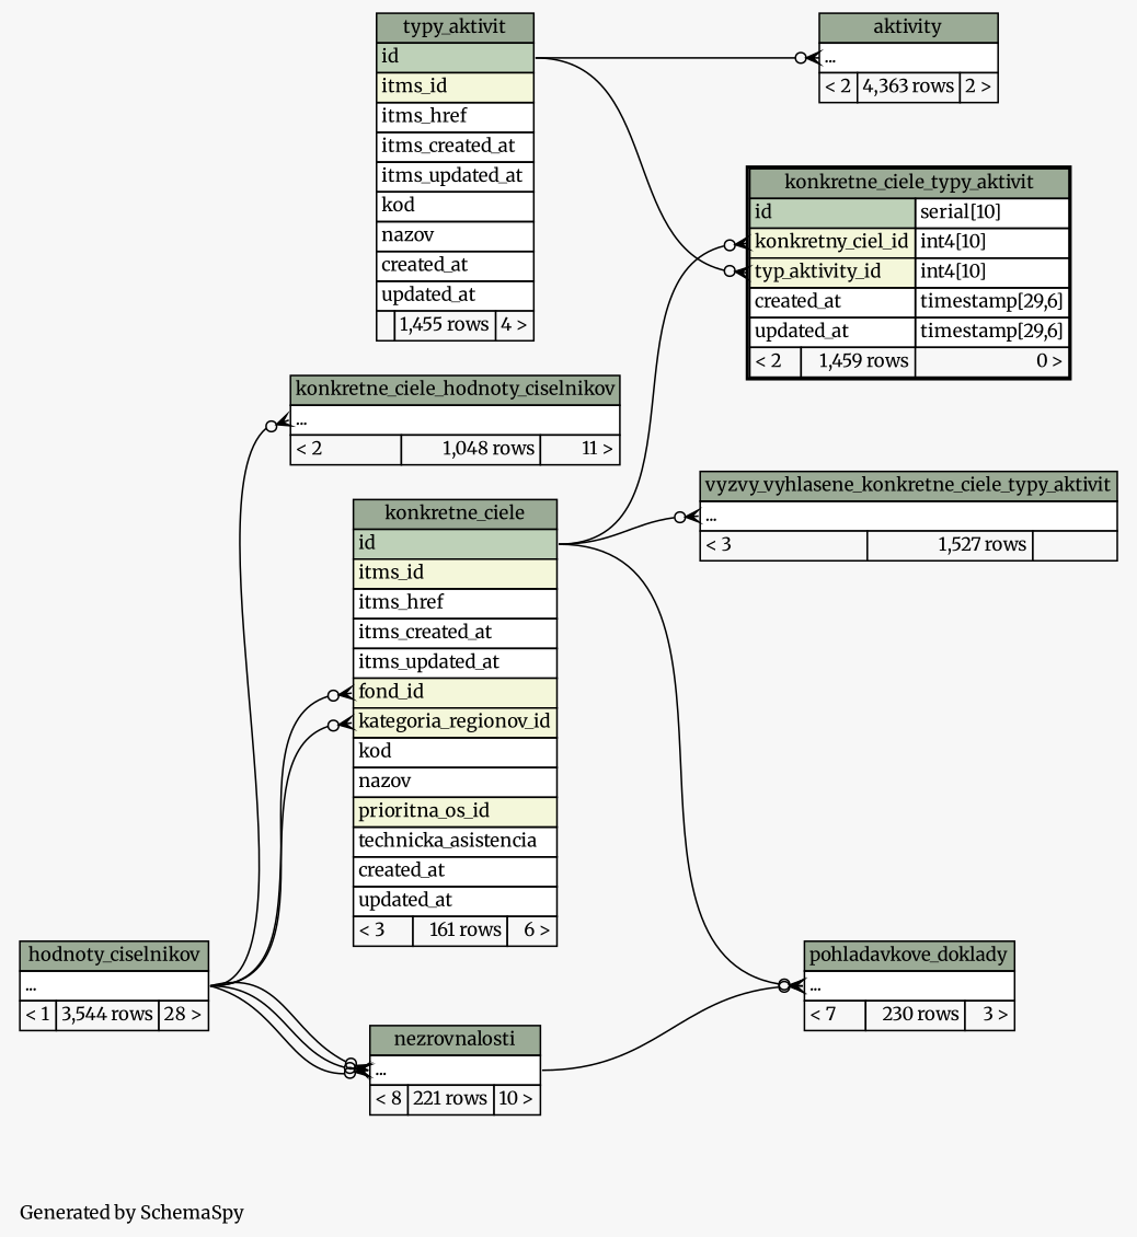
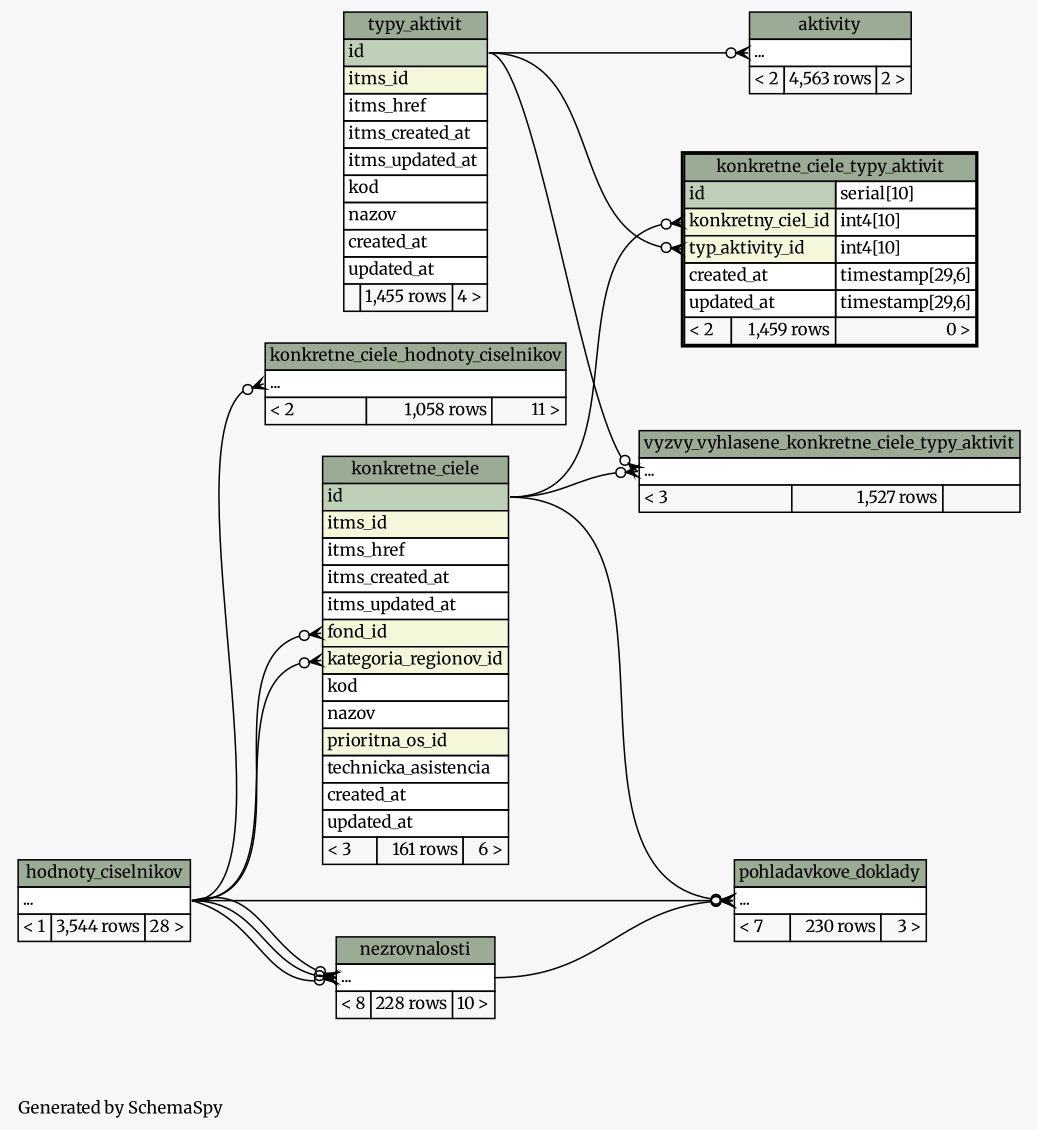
  digraph {
    bgcolor="#f7f7f7"
    fontname=Merriweather
    fontsize=11
    label="\nGenerated by SchemaSpy"
    labeljust=l
    nodesep=0.18
    rankdir=RL
    ranksep=0.46
    node [fontname=Merriweather fontsize=11 shape=plaintext]
    edge [arrowhead=none arrowsize=0.8 arrowtail=crowodot dir=back fontname=Merriweather headport="elipses:e" tailport="elipses:w"]
-   n1 [label=<     <TABLE BORDER="0" CELLBORDER="1" CELLSPACING="0" BGCOLOR="#ffffff">       <TR><TD COLSPAN="3" BGCOLOR="#9bab96" ALIGN="CENTER">aktivity</TD></TR>       <TR><TD PORT="elipses" COLSPAN="3" ALIGN="LEFT">...</TD></TR>       <TR><TD ALIGN="LEFT" BGCOLOR="#f7f7f7">&lt; 2</TD><TD ALIGN="RIGHT" BGCOLOR="#f7f7f7">4,363 rows</TD><TD ALIGN="RIGHT" BGCOLOR="#f7f7f7">2 &gt;</TD></TR>     </TABLE>>]
+   n1 [label=<     <TABLE BORDER="0" CELLBORDER="1" CELLSPACING="0" BGCOLOR="#ffffff">       <TR><TD COLSPAN="3" BGCOLOR="#9bab96" ALIGN="CENTER">aktivity</TD></TR>       <TR><TD PORT="elipses" COLSPAN="3" ALIGN="LEFT">...</TD></TR>       <TR><TD ALIGN="LEFT" BGCOLOR="#f7f7f7">&lt; 2</TD><TD ALIGN="RIGHT" BGCOLOR="#f7f7f7">4,563 rows</TD><TD ALIGN="RIGHT" BGCOLOR="#f7f7f7">2 &gt;</TD></TR>     </TABLE>>]
    n2 [label=<     <TABLE BORDER="0" CELLBORDER="1" CELLSPACING="0" BGCOLOR="#ffffff">       <TR><TD COLSPAN="3" BGCOLOR="#9bab96" ALIGN="CENTER">typy_aktivit</TD></TR>       <TR><TD PORT="id" COLSPAN="3" BGCOLOR="#bed1b8" ALIGN="LEFT">id</TD></TR>       <TR><TD PORT="itms_id" COLSPAN="3" BGCOLOR="#f4f7da" ALIGN="LEFT">itms_id</TD></TR>       <TR><TD PORT="itms_href" COLSPAN="3" ALIGN="LEFT">itms_href</TD></TR>       <TR><TD PORT="itms_created_at" COLSPAN="3" ALIGN="LEFT">itms_created_at</TD></TR>       <TR><TD PORT="itms_updated_at" COLSPAN="3" ALIGN="LEFT">itms_updated_at</TD></TR>       <TR><TD PORT="kod" COLSPAN="3" ALIGN="LEFT">kod</TD></TR>       <TR><TD PORT="nazov" COLSPAN="3" ALIGN="LEFT">nazov</TD></TR>       <TR><TD PORT="created_at" COLSPAN="3" ALIGN="LEFT">created_at</TD></TR>       <TR><TD PORT="updated_at" COLSPAN="3" ALIGN="LEFT">updated_at</TD></TR>       <TR><TD ALIGN="LEFT" BGCOLOR="#f7f7f7">  </TD><TD ALIGN="RIGHT" BGCOLOR="#f7f7f7">1,455 rows</TD><TD ALIGN="RIGHT" BGCOLOR="#f7f7f7">4 &gt;</TD></TR>     </TABLE>>]
    n3 [label=<     <TABLE BORDER="0" CELLBORDER="1" CELLSPACING="0" BGCOLOR="#ffffff">       <TR><TD COLSPAN="3" BGCOLOR="#9bab96" ALIGN="CENTER">konkretne_ciele</TD></TR>       <TR><TD PORT="id" COLSPAN="3" BGCOLOR="#bed1b8" ALIGN="LEFT">id</TD></TR>       <TR><TD PORT="itms_id" COLSPAN="3" BGCOLOR="#f4f7da" ALIGN="LEFT">itms_id</TD></TR>       <TR><TD PORT="itms_href" COLSPAN="3" ALIGN="LEFT">itms_href</TD></TR>       <TR><TD PORT="itms_created_at" COLSPAN="3" ALIGN="LEFT">itms_created_at</TD></TR>       <TR><TD PORT="itms_updated_at" COLSPAN="3" ALIGN="LEFT">itms_updated_at</TD></TR>       <TR><TD PORT="fond_id" COLSPAN="3" BGCOLOR="#f4f7da" ALIGN="LEFT">fond_id</TD></TR>       <TR><TD PORT="kategoria_regionov_id" COLSPAN="3" BGCOLOR="#f4f7da" ALIGN="LEFT">kategoria_regionov_id</TD></TR>       <TR><TD PORT="kod" COLSPAN="3" ALIGN="LEFT">kod</TD></TR>       <TR><TD PORT="nazov" COLSPAN="3" ALIGN="LEFT">nazov</TD></TR>       <TR><TD PORT="prioritna_os_id" COLSPAN="3" BGCOLOR="#f4f7da" ALIGN="LEFT">prioritna_os_id</TD></TR>       <TR><TD PORT="technicka_asistencia" COLSPAN="3" ALIGN="LEFT">technicka_asistencia</TD></TR>       <TR><TD PORT="created_at" COLSPAN="3" ALIGN="LEFT">created_at</TD></TR>       <TR><TD PORT="updated_at" COLSPAN="3" ALIGN="LEFT">updated_at</TD></TR>       <TR><TD ALIGN="LEFT" BGCOLOR="#f7f7f7">&lt; 3</TD><TD ALIGN="RIGHT" BGCOLOR="#f7f7f7">161 rows</TD><TD ALIGN="RIGHT" BGCOLOR="#f7f7f7">6 &gt;</TD></TR>     </TABLE>>]
    n4 [label=<     <TABLE BORDER="0" CELLBORDER="1" CELLSPACING="0" BGCOLOR="#ffffff">       <TR><TD COLSPAN="3" BGCOLOR="#9bab96" ALIGN="CENTER">hodnoty_ciselnikov</TD></TR>       <TR><TD PORT="elipses" COLSPAN="3" ALIGN="LEFT">...</TD></TR>       <TR><TD ALIGN="LEFT" BGCOLOR="#f7f7f7">&lt; 1</TD><TD ALIGN="RIGHT" BGCOLOR="#f7f7f7">3,544 rows</TD><TD ALIGN="RIGHT" BGCOLOR="#f7f7f7">28 &gt;</TD></TR>     </TABLE>>]
-   n5 [label=<     <TABLE BORDER="0" CELLBORDER="1" CELLSPACING="0" BGCOLOR="#ffffff">       <TR><TD COLSPAN="3" BGCOLOR="#9bab96" ALIGN="CENTER">konkretne_ciele_hodnoty_ciselnikov</TD></TR>       <TR><TD PORT="elipses" COLSPAN="3" ALIGN="LEFT">...</TD></TR>       <TR><TD ALIGN="LEFT" BGCOLOR="#f7f7f7">&lt; 2</TD><TD ALIGN="RIGHT" BGCOLOR="#f7f7f7">1,048 rows</TD><TD ALIGN="RIGHT" BGCOLOR="#f7f7f7">11 &gt;</TD></TR>     </TABLE>>]
+   n5 [label=<     <TABLE BORDER="0" CELLBORDER="1" CELLSPACING="0" BGCOLOR="#ffffff">       <TR><TD COLSPAN="3" BGCOLOR="#9bab96" ALIGN="CENTER">konkretne_ciele_hodnoty_ciselnikov</TD></TR>       <TR><TD PORT="elipses" COLSPAN="3" ALIGN="LEFT">...</TD></TR>       <TR><TD ALIGN="LEFT" BGCOLOR="#f7f7f7">&lt; 2</TD><TD ALIGN="RIGHT" BGCOLOR="#f7f7f7">1,058 rows</TD><TD ALIGN="RIGHT" BGCOLOR="#f7f7f7">11 &gt;</TD></TR>     </TABLE>>]
    n6 [label=<     <TABLE BORDER="2" CELLBORDER="1" CELLSPACING="0" BGCOLOR="#ffffff">       <TR><TD COLSPAN="3" BGCOLOR="#9bab96" ALIGN="CENTER">konkretne_ciele_typy_aktivit</TD></TR>       <TR><TD PORT="id" COLSPAN="2" BGCOLOR="#bed1b8" ALIGN="LEFT">id</TD><TD PORT="id.type" ALIGN="LEFT">serial[10]</TD></TR>       <TR><TD PORT="konkretny_ciel_id" COLSPAN="2" BGCOLOR="#f4f7da" ALIGN="LEFT">konkretny_ciel_id</TD><TD PORT="konkretny_ciel_id.type" ALIGN="LEFT">int4[10]</TD></TR>       <TR><TD PORT="typ_aktivity_id" COLSPAN="2" BGCOLOR="#f4f7da" ALIGN="LEFT">typ_aktivity_id</TD><TD PORT="typ_aktivity_id.type" ALIGN="LEFT">int4[10]</TD></TR>       <TR><TD PORT="created_at" COLSPAN="2" ALIGN="LEFT">created_at</TD><TD PORT="created_at.type" ALIGN="LEFT">timestamp[29,6]</TD></TR>       <TR><TD PORT="updated_at" COLSPAN="2" ALIGN="LEFT">updated_at</TD><TD PORT="updated_at.type" ALIGN="LEFT">timestamp[29,6]</TD></TR>       <TR><TD ALIGN="LEFT" BGCOLOR="#f7f7f7">&lt; 2</TD><TD ALIGN="RIGHT" BGCOLOR="#f7f7f7">1,459 rows</TD><TD ALIGN="RIGHT" BGCOLOR="#f7f7f7">0 &gt;</TD></TR>     </TABLE>>]
-   n7 [label=<     <TABLE BORDER="0" CELLBORDER="1" CELLSPACING="0" BGCOLOR="#ffffff">       <TR><TD COLSPAN="3" BGCOLOR="#9bab96" ALIGN="CENTER">nezrovnalosti</TD></TR>       <TR><TD PORT="elipses" COLSPAN="3" ALIGN="LEFT">...</TD></TR>       <TR><TD ALIGN="LEFT" BGCOLOR="#f7f7f7">&lt; 8</TD><TD ALIGN="RIGHT" BGCOLOR="#f7f7f7">221 rows</TD><TD ALIGN="RIGHT" BGCOLOR="#f7f7f7">10 &gt;</TD></TR>     </TABLE>>]
+   n7 [label=<     <TABLE BORDER="0" CELLBORDER="1" CELLSPACING="0" BGCOLOR="#ffffff">       <TR><TD COLSPAN="3" BGCOLOR="#9bab96" ALIGN="CENTER">nezrovnalosti</TD></TR>       <TR><TD PORT="elipses" COLSPAN="3" ALIGN="LEFT">...</TD></TR>       <TR><TD ALIGN="LEFT" BGCOLOR="#f7f7f7">&lt; 8</TD><TD ALIGN="RIGHT" BGCOLOR="#f7f7f7">228 rows</TD><TD ALIGN="RIGHT" BGCOLOR="#f7f7f7">10 &gt;</TD></TR>     </TABLE>>]
    n8 [label=<     <TABLE BORDER="0" CELLBORDER="1" CELLSPACING="0" BGCOLOR="#ffffff">       <TR><TD COLSPAN="3" BGCOLOR="#9bab96" ALIGN="CENTER">pohladavkove_doklady</TD></TR>       <TR><TD PORT="elipses" COLSPAN="3" ALIGN="LEFT">...</TD></TR>       <TR><TD ALIGN="LEFT" BGCOLOR="#f7f7f7">&lt; 7</TD><TD ALIGN="RIGHT" BGCOLOR="#f7f7f7">230 rows</TD><TD ALIGN="RIGHT" BGCOLOR="#f7f7f7">3 &gt;</TD></TR>     </TABLE>>]
    n9 [label=<     <TABLE BORDER="0" CELLBORDER="1" CELLSPACING="0" BGCOLOR="#ffffff">       <TR><TD COLSPAN="3" BGCOLOR="#9bab96" ALIGN="CENTER">vyzvy_vyhlasene_konkretne_ciele_typy_aktivit</TD></TR>       <TR><TD PORT="elipses" COLSPAN="3" ALIGN="LEFT">...</TD></TR>       <TR><TD ALIGN="LEFT" BGCOLOR="#f7f7f7">&lt; 3</TD><TD ALIGN="RIGHT" BGCOLOR="#f7f7f7">1,527 rows</TD><TD ALIGN="RIGHT" BGCOLOR="#f7f7f7">  </TD></TR>     </TABLE>>]
    n1 -> n2 [headport="id:e"]
    n3 -> n4 [tailport="fond_id:w"]
    n3 -> n4 [tailport="kategoria_regionov_id:w"]
    n5 -> n4
    n6 -> n2 [headport="id:e" tailport="typ_aktivity_id:w"]
    n6 -> n3 [headport="id:e" tailport="konkretny_ciel_id:w"]
    n7 -> n4
    n7 -> n4
    n7 -> n4
    n8 -> n3 [headport="id:e"]
+   n8 -> n4
    n8 -> n7
+   n9 -> n2 [headport="id:e"]
    n9 -> n3 [headport="id:e"]
  }
